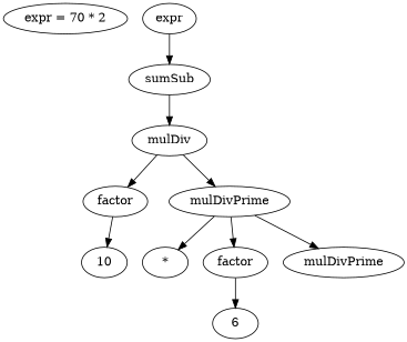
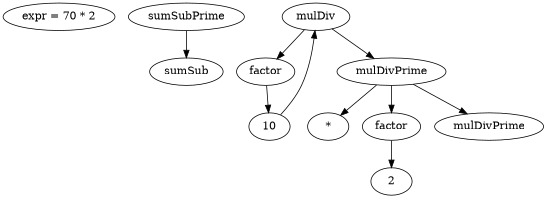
  digraph {
    n1 [label="expr = 70 * 2"]
    n2 [label=sumSub]
    n3 [label=mulDiv]
    n4 [label=factor]
    n5 [label=mulDivPrime]
-   n6 [label=expr]
+   n6 [label=sumSubPrime]
    n7 [label=10]
    n8 [label="*"]
    n9 [label=factor]
    n10 [label=mulDivPrime]
-   n11 [label=6]
-   n2 -> n3
+   n11 [label=2]
+   n7 -> n3
    n3 -> n4
    n3 -> n5
    n4 -> n7
    n5 -> n8
    n5 -> n9
    n5 -> n10
    n6 -> n2
    n9 -> n11
  }
